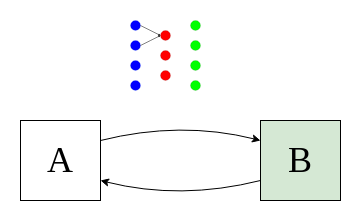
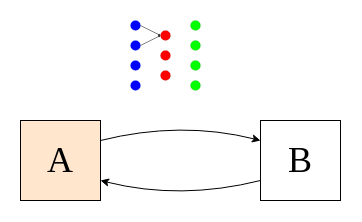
  <mxCell id="0" />
  <mxCell id="1" parent="0" />
- <mxCell id="2" value="&lt;font style=&quot;font-size: 36px;&quot; face=&quot;Times New Roman&quot;&gt;A&lt;/font&gt;" style="whiteSpace=wrap;html=1;aspect=fixed;" vertex="1" parent="1"><mxGeometry x="20" y="120" width="80" height="80" as="geometry" /></mxCell>
- <mxCell id="3" value="&lt;font style=&quot;font-size: 36px;&quot; face=&quot;Times New Roman&quot;&gt;B&lt;/font&gt;" style="whiteSpace=wrap;html=1;aspect=fixed;fillColor=#d5e8d4;" vertex="1" parent="1"><mxGeometry x="260" y="120" width="80" height="80" as="geometry" /></mxCell>
+ <mxCell id="2" value="&lt;font style=&quot;font-size: 36px;&quot; face=&quot;Times New Roman&quot;&gt;A&lt;/font&gt;" style="whiteSpace=wrap;html=1;aspect=fixed;fillColor=#ffe6cc;" vertex="1" parent="1"><mxGeometry x="20" y="120" width="80" height="80" as="geometry" /></mxCell>
+ <mxCell id="3" value="&lt;font style=&quot;font-size: 36px;&quot; face=&quot;Times New Roman&quot;&gt;B&lt;/font&gt;" style="whiteSpace=wrap;html=1;aspect=fixed;" vertex="1" parent="1"><mxGeometry x="260" y="120" width="80" height="80" as="geometry" /></mxCell>
  <mxCell id="4" value="" style="curved=1;endArrow=classic;html=1;rounded=0;exitX=1;exitY=0.25;exitDx=0;exitDy=0;entryX=0;entryY=0.25;entryDx=0;entryDy=0;" edge="1" parent="1" source="2" target="3"><mxGeometry width="50" height="50" relative="1" as="geometry"><mxPoint x="190" y="210" as="sourcePoint" /><mxPoint x="240" y="160" as="targetPoint" /><Array as="points"><mxPoint x="180" y="120" /></Array></mxGeometry></mxCell>
  <mxCell id="5" value="" style="curved=1;endArrow=classic;html=1;rounded=0;exitX=0;exitY=0.75;exitDx=0;exitDy=0;entryX=1;entryY=0.75;entryDx=0;entryDy=0;" edge="1" parent="1" source="3" target="2"><mxGeometry width="50" height="50" relative="1" as="geometry"><mxPoint x="320" y="180" as="sourcePoint" /><mxPoint x="50" y="180" as="targetPoint" /><Array as="points"><mxPoint x="180" y="200" /></Array></mxGeometry></mxCell>
  <mxCell id="6" value="" style="ellipse;whiteSpace=wrap;html=1;aspect=fixed;fillColor=#0000ff;strokeColor=#0068d6;strokeWidth=0;" vertex="1" parent="1"><mxGeometry x="130" y="40" width="10" height="10" as="geometry" /></mxCell>
  <mxCell id="7" value="" style="ellipse;whiteSpace=wrap;html=1;aspect=fixed;fillColor=#0000ff;strokeColor=#0068d6;strokeWidth=0;" vertex="1" parent="1"><mxGeometry x="130" y="60" width="10" height="10" as="geometry" /></mxCell>
  <mxCell id="8" value="" style="ellipse;whiteSpace=wrap;html=1;aspect=fixed;fillColor=#0000ff;strokeColor=#0068d6;strokeWidth=0;" vertex="1" parent="1"><mxGeometry x="130" y="80" width="10" height="10" as="geometry" /></mxCell>
  <mxCell id="9" value="" style="ellipse;whiteSpace=wrap;html=1;aspect=fixed;fillColor=#0000ff;strokeColor=#0068d6;strokeWidth=0;" vertex="1" parent="1"><mxGeometry x="130" y="20" width="10" height="10" as="geometry" /></mxCell>
  <mxCell id="10" value="" style="ellipse;whiteSpace=wrap;html=1;aspect=fixed;strokeWidth=0;fillColor=#00ff00;" vertex="1" parent="1"><mxGeometry x="190" y="40" width="10" height="10" as="geometry" /></mxCell>
  <mxCell id="11" value="" style="ellipse;whiteSpace=wrap;html=1;aspect=fixed;strokeWidth=0;fillColor=#00ff00;" vertex="1" parent="1"><mxGeometry x="190" y="60" width="10" height="10" as="geometry" /></mxCell>
  <mxCell id="12" value="" style="ellipse;whiteSpace=wrap;html=1;aspect=fixed;strokeWidth=0;fillColor=#00ff00;" vertex="1" parent="1"><mxGeometry x="190" y="80" width="10" height="10" as="geometry" /></mxCell>
  <mxCell id="13" value="" style="ellipse;whiteSpace=wrap;html=1;aspect=fixed;strokeWidth=0;fillColor=#00ff00;" vertex="1" parent="1"><mxGeometry x="190" y="20" width="10" height="10" as="geometry" /></mxCell>
  <mxCell id="14" value="" style="ellipse;whiteSpace=wrap;html=1;aspect=fixed;strokeWidth=0;fillColor=#ff0000;" vertex="1" parent="1"><mxGeometry x="160" y="30" width="10" height="10" as="geometry" /></mxCell>
  <mxCell id="15" value="" style="ellipse;whiteSpace=wrap;html=1;aspect=fixed;strokeWidth=0;fillColor=#ff0000;" vertex="1" parent="1"><mxGeometry x="160" y="50" width="10" height="10" as="geometry" /></mxCell>
  <mxCell id="16" value="" style="ellipse;whiteSpace=wrap;html=1;aspect=fixed;strokeWidth=0;fillColor=#ff0000;" vertex="1" parent="1"><mxGeometry x="160" y="70" width="10" height="10" as="geometry" /></mxCell>
  <mxCell id="17" value="" style="endArrow=classic;html=1;rounded=0;exitX=1;exitY=0.5;exitDx=0;exitDy=0;entryX=0;entryY=0.5;entryDx=0;entryDy=0;strokeWidth=0.5;endSize=1;" edge="1" parent="1" source="9" target="14"><mxGeometry width="50" height="50" relative="1" as="geometry"><mxPoint x="180" y="170" as="sourcePoint" /><mxPoint x="170" y="0" as="targetPoint" /></mxGeometry></mxCell>
  <mxCell id="18" value="" style="endArrow=classic;html=1;rounded=0;exitX=1;exitY=0.5;exitDx=0;exitDy=0;entryX=0;entryY=0.5;entryDx=0;entryDy=0;strokeWidth=0.5;endSize=1;" edge="1" parent="1" source="6" target="14"><mxGeometry width="50" height="50" relative="1" as="geometry"><mxPoint x="150" y="10" as="sourcePoint" /><mxPoint x="170" y="20" as="targetPoint" /><Array as="points"><mxPoint x="150" y="40" /></Array></mxGeometry></mxCell>
